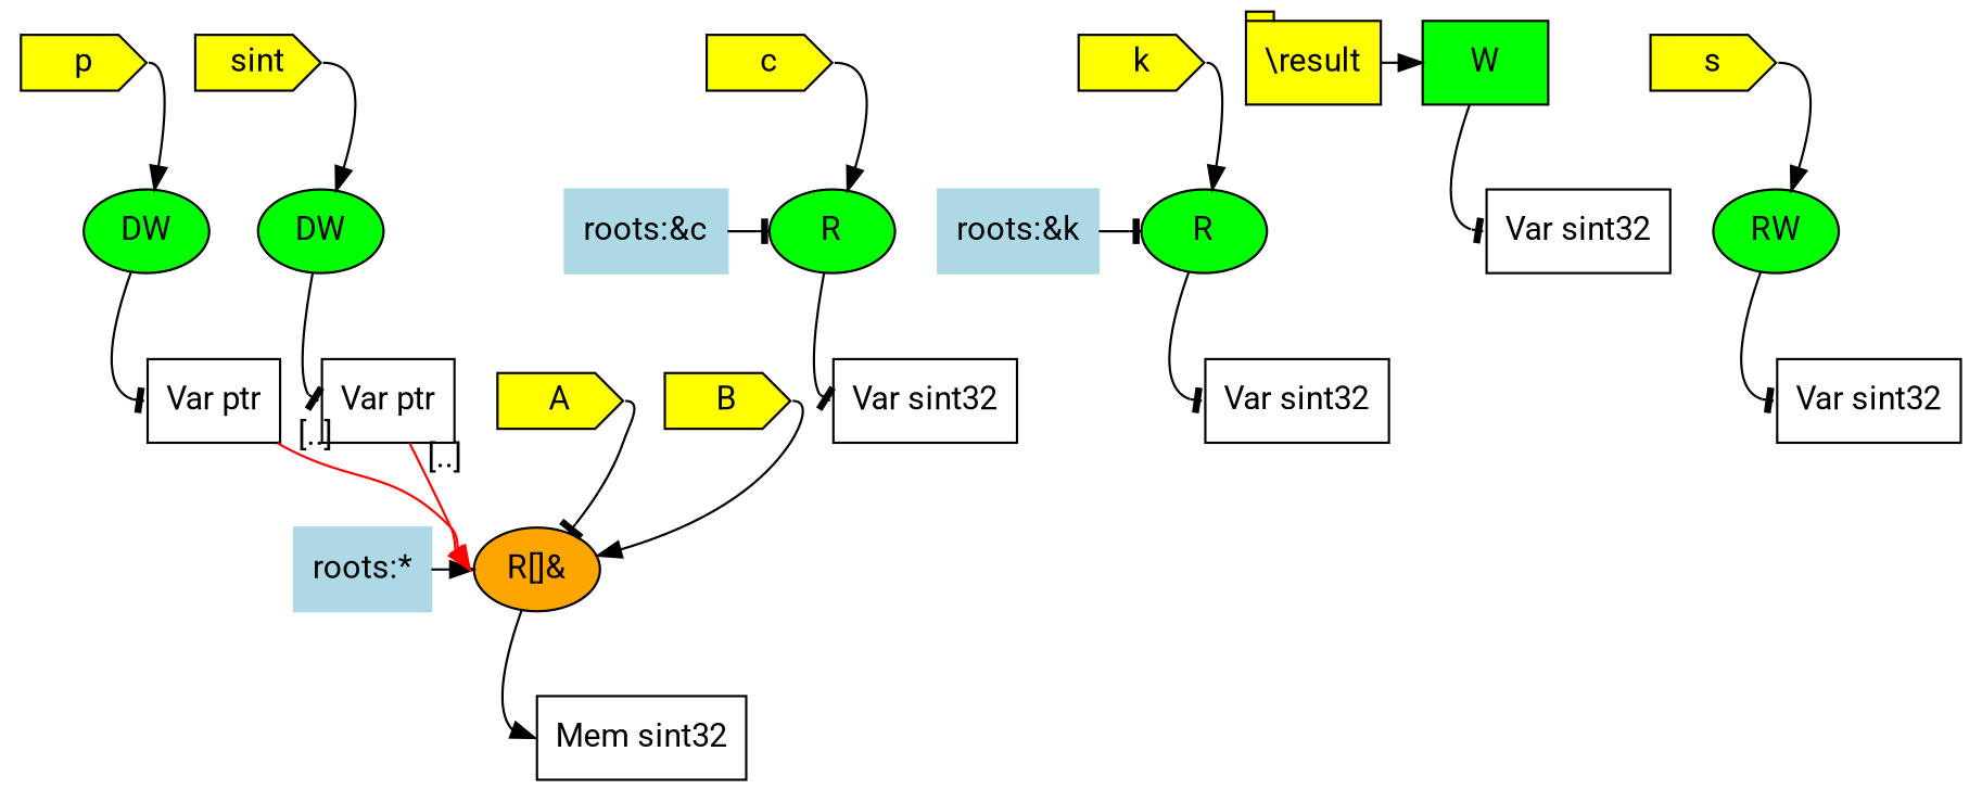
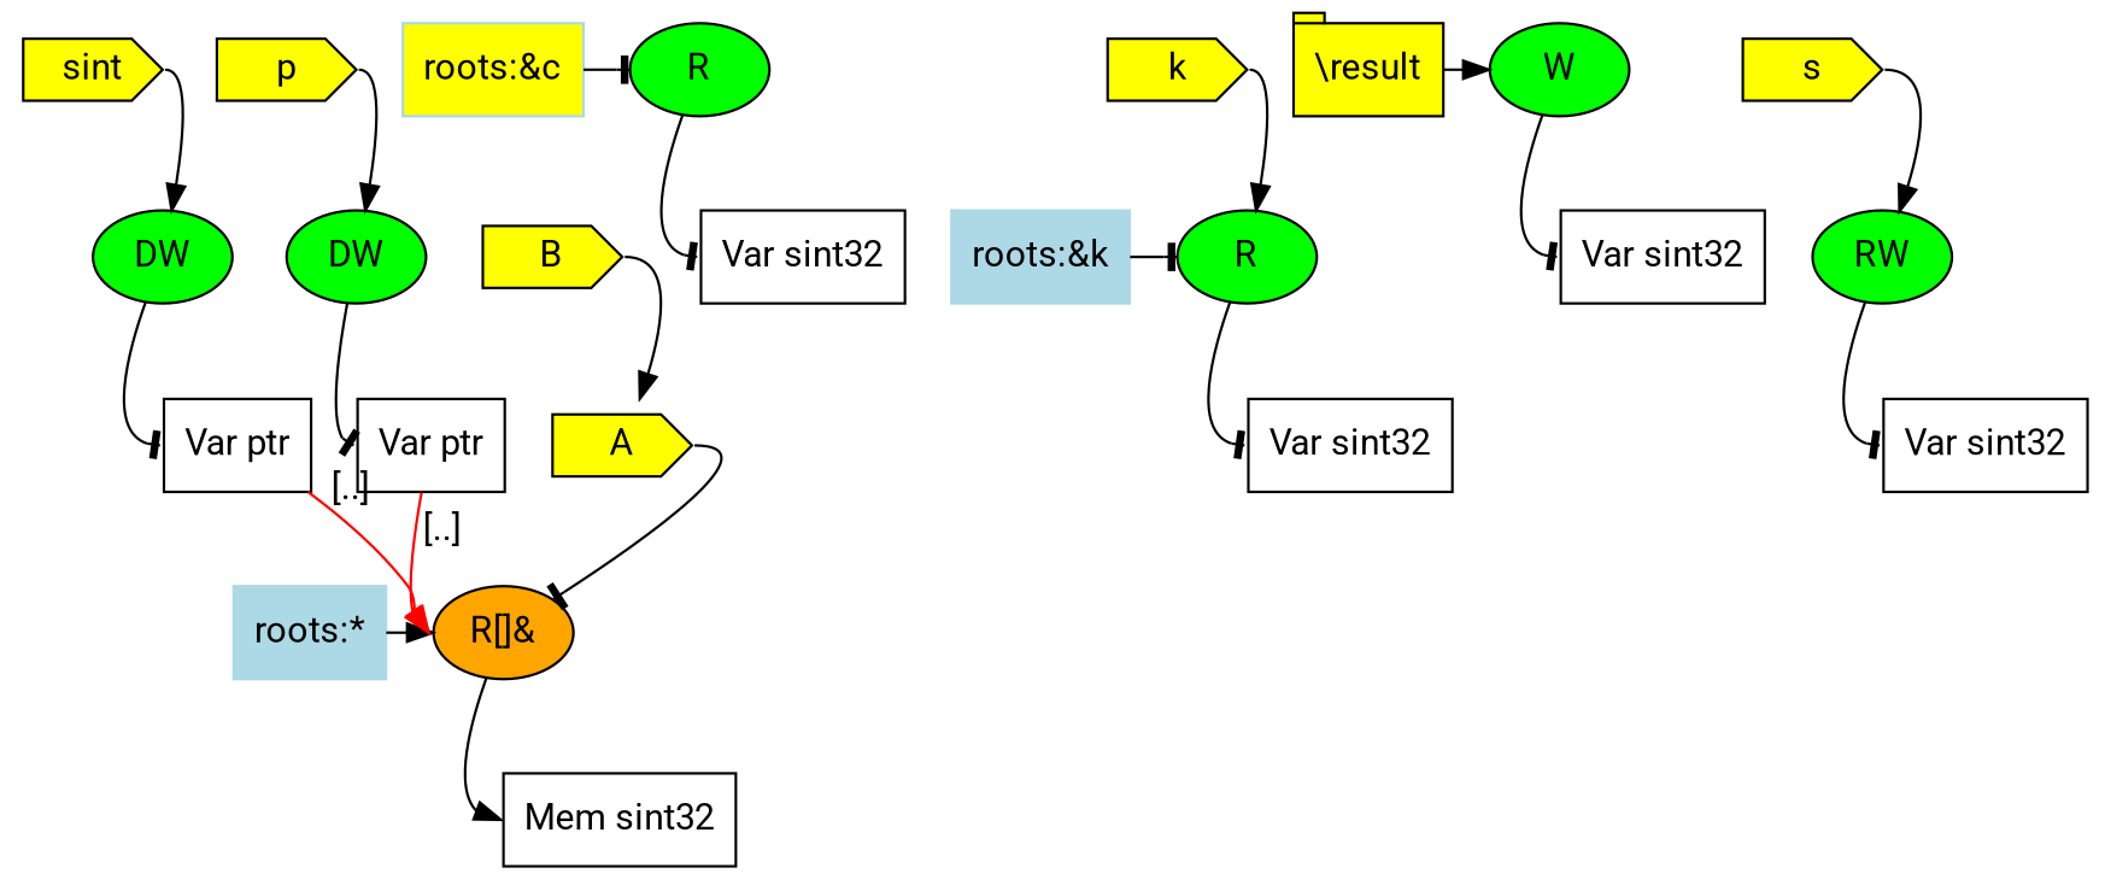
  digraph {
    fontname=Roboto
    rankdir=TB
    node [fontname=Roboto shape=oval style=filled]
    edge [fontname=Roboto]
    n1 [fillcolor=orange label="R[]&"]
    n2 [color=lightblue label="roots:*" shape=box]
    n3 [fillcolor=green label=R]
-   n4 [color=lightblue label="roots:&c" shape=box]
+   n4 [color=lightblue label="roots:&c" shape=box fillcolor=yellow]
    n5 [fillcolor=green label=R]
    n6 [color=lightblue label="roots:&k" shape=box]
    n7 [fillcolor=yellow label="\\result" shape=tab]
-   n8 [fillcolor=green label=W shape=box]
+   n8 [fillcolor=green label=W]
    n9 [label="Mem sint32" shape=record style=""]
    n10 [label="Var sint32" shape=record style=""]
    n11 [label="Var sint32" shape=record style=""]
    n12 [label="Var sint32" shape=record style=""]
    n13 [fillcolor=yellow label=A shape=cds]
    n14 [fillcolor=yellow label=B shape=cds]
-   n15 [fillcolor=yellow label=c shape=cds]
    n16 [fillcolor=yellow label=k shape=cds]
    n17 [fillcolor=yellow label=s shape=cds]
    n18 [fillcolor=green label=RW]
    n19 [label="Var sint32" shape=record style=""]
    n20 [fillcolor=yellow label=p shape=cds]
    n21 [fillcolor=green label=DW]
    n22 [label="<_p1> Var ptr" shape=record style=""]
    n23 [fillcolor=yellow label=sint shape=cds]
    n24 [fillcolor=green label=DW]
    n25 [label="<_p1> Var ptr" shape=record style=""]
    subgraph sub_1 {
      rank=same
      n1
      n2
    }
    subgraph sub_2 {
      rank=same
      n3
      n4
    }
    subgraph sub_3 {
      rank=same
      n5
      n6
    }
    subgraph sub_4 {
      rank=same
      n7
      n8
    }
    n1 -> n9 [arrowhead=normal headport=w]
    n2 -> n1 [arrowhead=normal]
    n3 -> n10 [arrowhead=tee headport=w]
    n4 -> n3 [arrowhead=tee]
    n5 -> n11 [arrowhead=tee headport=w]
    n6 -> n5 [arrowhead=tee]
    n7 -> n8
    n8 -> n12 [arrowhead=tee headport=w]
    n13 -> n1 [arrowhead=tee tailport=e]
-   n14 -> n1 [tailport=e]
-   n15 -> n3 [tailport=e]
+   n14 -> n13 [tailport=e]
    n16 -> n5 [tailport=e]
    n17 -> n18 [tailport=e]
    n18 -> n19 [arrowhead=tee headport=w]
    n20 -> n21 [tailport=e]
    n21 -> n22 [arrowhead=tee headport=w]
    n22 -> n1 [color=red headport=w labelangle="+40" labeldistance=1.7 taillabel="[..]" tailport=_p1]
    n23 -> n24 [tailport=e]
    n24 -> n25 [arrowhead=tee headport=w]
    n25 -> n1 [color=red headport=w labelangle="+40" labeldistance=1.7 taillabel="[..]" tailport=_p1]
  }
